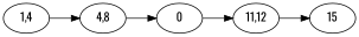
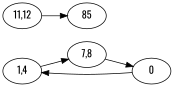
  digraph {
    fontname=Oswald
    rankdir=LR
    ranksep=".5 equally"
    node [fontname=Oswald]
    edge [fontname=Oswald]
    n1 [label="1,4"]
    0
-   "7,8" [label="4,8"]
+   "7,8"
    "11,12"
-   15
+   15 [label=85]
    n1 -> "7,8"
-   0 -> "11,12"
+   0 -> n1
    "7,8" -> 0
    "11,12" -> 15
  }
